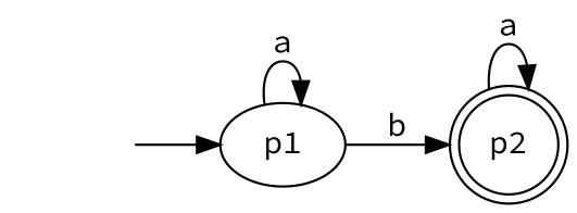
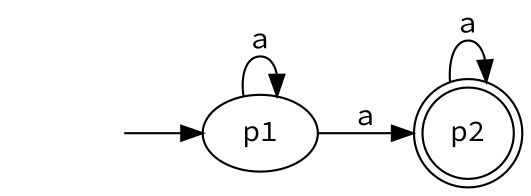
  digraph {
    fontname="Source Code Pro"
    rankdir=LR
    node [fontname="Source Code Pro"]
    edge [fontname="Source Code Pro"]
    "" [shape=none]
    p1
    p2 [shape=doublecircle]
    "" -> p1
    p1 -> p1 [label=a]
-   p1 -> p2 [label=b]
+   p1 -> p2 [label=a]
    p2 -> p2 [label=a]
  }
